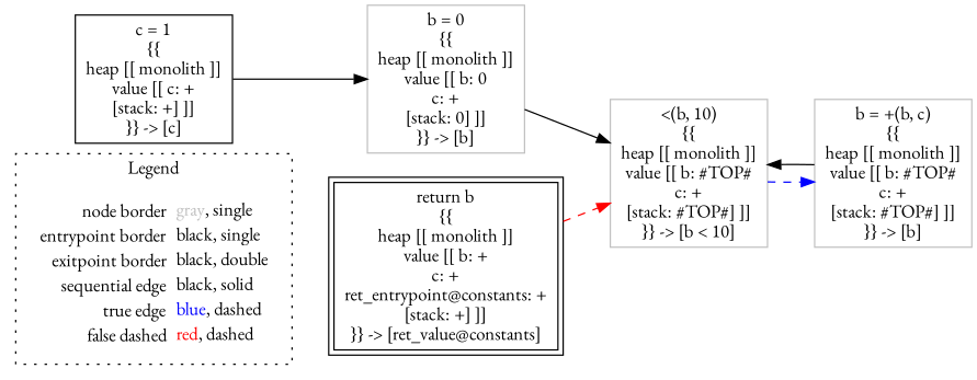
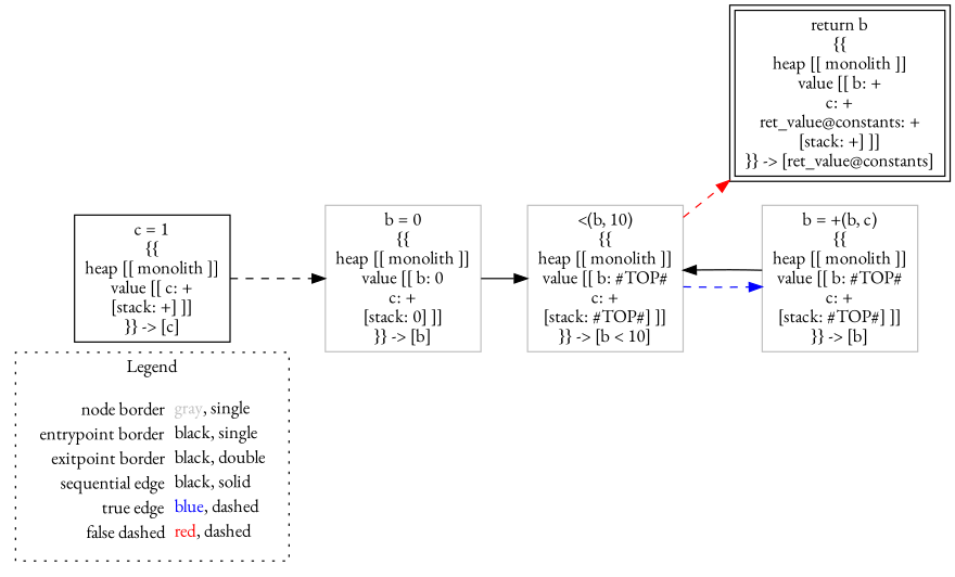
  digraph {
    fontname="EB Garamond"
    rankdir=LR
    node [fontname="EB Garamond" shape=rect color=gray]
    edge [color=black fontname="EB Garamond"]
    n1 [label=<<table border="0" cellpadding="2" cellspacing="0" cellborder="0"><tr><td align="right">node border&nbsp;</td><td align="left"><font color="gray">gray</font>, single</td></tr><tr><td align="right">entrypoint border&nbsp;</td><td align="left"><font color="black">black</font>, single</td></tr><tr><td align="right">exitpoint border&nbsp;</td><td align="left"><font color="black">black</font>, double</td></tr><tr><td align="right">sequential edge&nbsp;</td><td align="left"><font color="black">black</font>, solid</td></tr><tr><td align="right">true edge&nbsp;</td><td align="left"><font color="blue">blue</font>, dashed</td></tr><tr><td align="right">false dashed&nbsp;</td><td align="left"><font color="red">red</font>, dashed</td></tr></table>> shape=plaintext color=""]
    n2 [color=black label=<c = 1<BR/>{{<BR/>heap [[ monolith ]]<BR/>value [[ c: +<BR/>[stack: +] ]]<BR/>}} -&gt; [c]>]
    n3 [label=<b = 0<BR/>{{<BR/>heap [[ monolith ]]<BR/>value [[ b: 0<BR/>c: +<BR/>[stack: 0] ]]<BR/>}} -&gt; [b]>]
    n4 [label=<&lt;(b, 10)<BR/>{{<BR/>heap [[ monolith ]]<BR/>value [[ b: #TOP#<BR/>c: +<BR/>[stack: #TOP#] ]]<BR/>}} -&gt; [b &lt; 10]>]
-   n5 [color=black label=<return b<BR/>{{<BR/>heap [[ monolith ]]<BR/>value [[ b: +<BR/>c: +<BR/>ret_entrypoint@constants: +<BR/>[stack: +] ]]<BR/>}} -&gt; [ret_value@constants]> peripheries=2]
+   n5 [color=black label=<return b<BR/>{{<BR/>heap [[ monolith ]]<BR/>value [[ b: +<BR/>c: +<BR/>ret_value@constants: +<BR/>[stack: +] ]]<BR/>}} -&gt; [ret_value@constants]> peripheries=2]
    n6 [label=<b = +(b, c)<BR/>{{<BR/>heap [[ monolith ]]<BR/>value [[ b: #TOP#<BR/>c: +<BR/>[stack: #TOP#] ]]<BR/>}} -&gt; [b]>]
    subgraph cluster_1 {
      label=Legend
      style=dotted
      n1
    }
-   n2 -> n3
+   n2 -> n3 [style=dashed]
    n3 -> n4
-   n5 -> n4 [color=red style=dashed]
+   n4 -> n5 [color=red style=dashed]
    n4 -> n6 [color=blue style=dashed]
    n6 -> n4
  }
